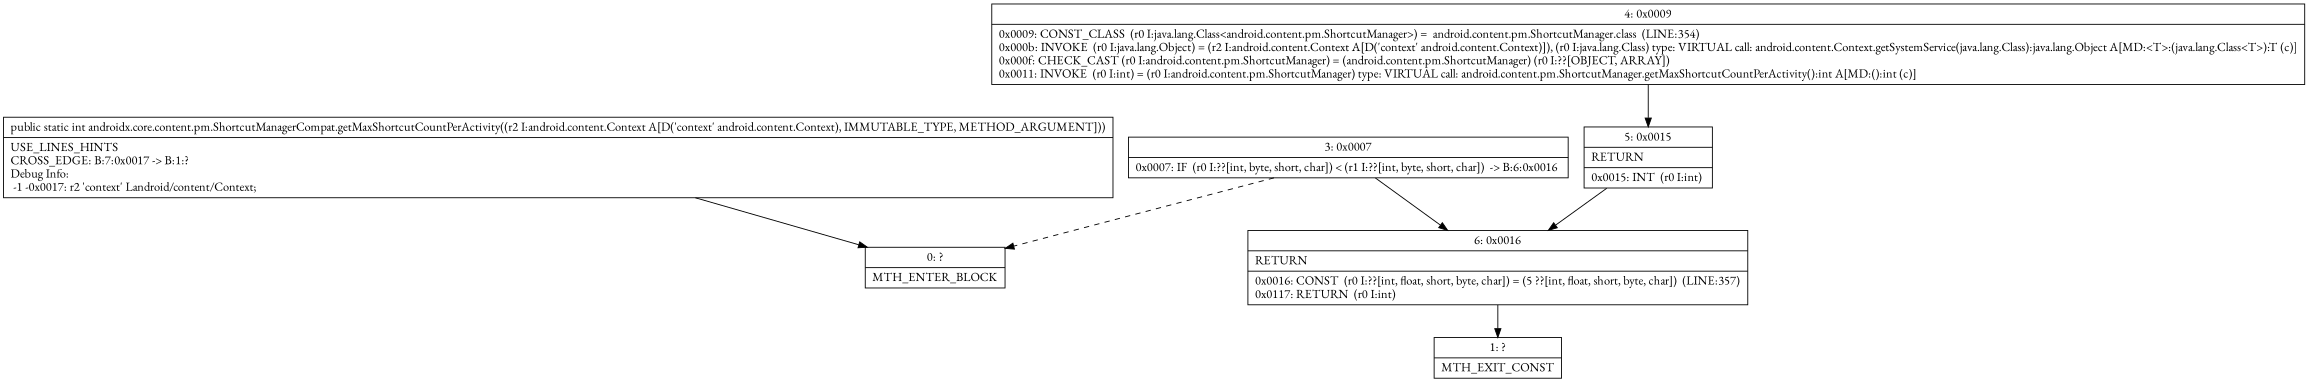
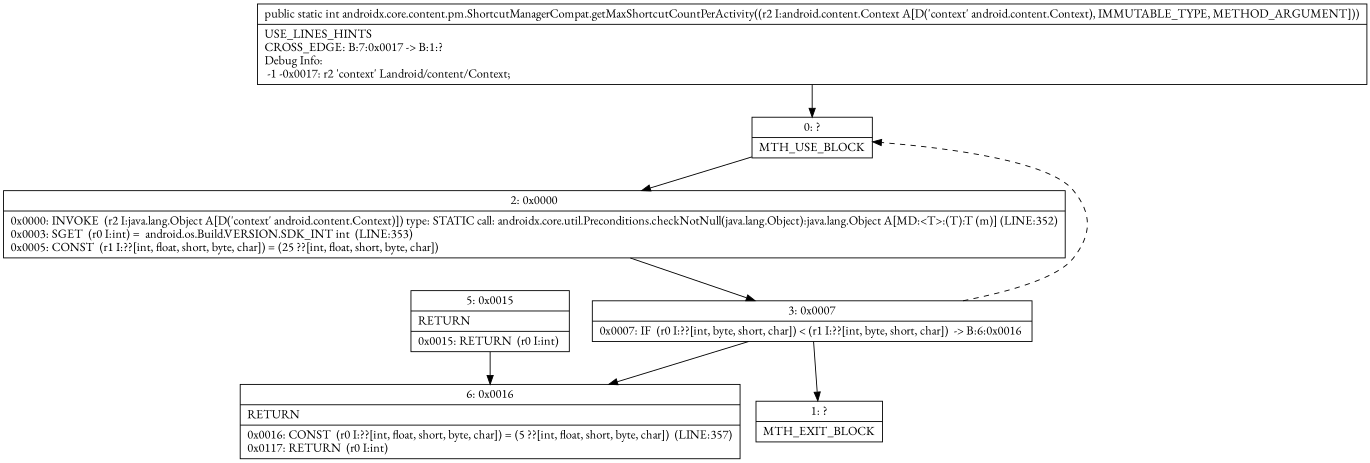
  digraph {
    fontname="EB Garamond"
    node [fontname="EB Garamond" shape=record]
    edge [fontname="EB Garamond"]
-   n1 [label="{0\:\ ?|MTH_ENTER_BLOCK\l}"]
+   n1 [label="{0\:\ ?|MTH_USE_BLOCK\l}"]
+   n2 [label="{2\:\ 0x0000|0x0000: INVOKE  (r2 I:java.lang.Object A[D('context' android.content.Context)]) type: STATIC call: androidx.core.util.Preconditions.checkNotNull(java.lang.Object):java.lang.Object A[MD:\<T\>:(T):T (m)] (LINE:352)\l0x0003: SGET  (r0 I:int) =  android.os.Build.VERSION.SDK_INT int  (LINE:353)\l0x0005: CONST  (r1 I:??[int, float, short, byte, char]) = (25 ??[int, float, short, byte, char]) \l}"]
    n3 [label="{3\:\ 0x0007|0x0007: IF  (r0 I:??[int, byte, short, char]) \< (r1 I:??[int, byte, short, char])  \-\> B:6:0x0016 \l}"]
    n4 [label="{6\:\ 0x0016|RETURN\l|0x0016: CONST  (r0 I:??[int, float, short, byte, char]) = (5 ??[int, float, short, byte, char])  (LINE:357)\l0x0117: RETURN  (r0 I:int) \l}"]
-   n5 [label="{4\:\ 0x0009|0x0009: CONST_CLASS  (r0 I:java.lang.Class\<android.content.pm.ShortcutManager\>) =  android.content.pm.ShortcutManager.class  (LINE:354)\l0x000b: INVOKE  (r0 I:java.lang.Object) = (r2 I:android.content.Context A[D('context' android.content.Context)]), (r0 I:java.lang.Class) type: VIRTUAL call: android.content.Context.getSystemService(java.lang.Class):java.lang.Object A[MD:\<T\>:(java.lang.Class\<T\>):T (c)]\l0x000f: CHECK_CAST (r0 I:android.content.pm.ShortcutManager) = (android.content.pm.ShortcutManager) (r0 I:??[OBJECT, ARRAY]) \l0x0011: INVOKE  (r0 I:int) = (r0 I:android.content.pm.ShortcutManager) type: VIRTUAL call: android.content.pm.ShortcutManager.getMaxShortcutCountPerActivity():int A[MD:():int (c)]\l}"]
-   n6 [label="{5\:\ 0x0015|RETURN\l|0x0015: INT  (r0 I:int) \l}"]
-   n7 [label="{1\:\ ?|MTH_EXIT_CONST\l}"]
+   n6 [label="{5\:\ 0x0015|RETURN\l|0x0015: RETURN  (r0 I:int) \l}"]
+   n7 [label="{1\:\ ?|MTH_EXIT_BLOCK\l}"]
    n8 [label="{public static int androidx.core.content.pm.ShortcutManagerCompat.getMaxShortcutCountPerActivity((r2 I:android.content.Context A[D('context' android.content.Context), IMMUTABLE_TYPE, METHOD_ARGUMENT]))  | USE_LINES_HINTS\lCROSS_EDGE: B:7:0x0017 \-\> B:1:?\lDebug Info:\l  \-1 \-0x0017: r2 'context' Landroid\/content\/Context;\l}"]
+   n1 -> n2
+   n2 -> n3
    n3 -> n1 [style=dashed]
    n3 -> n4
-   n4 -> n7
-   n5 -> n6
+   n3 -> n7
    n6 -> n4
    n8 -> n1
  }
